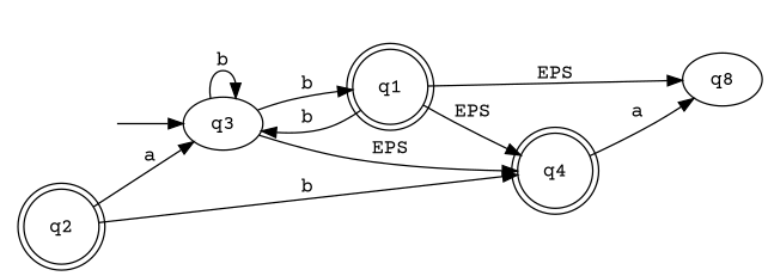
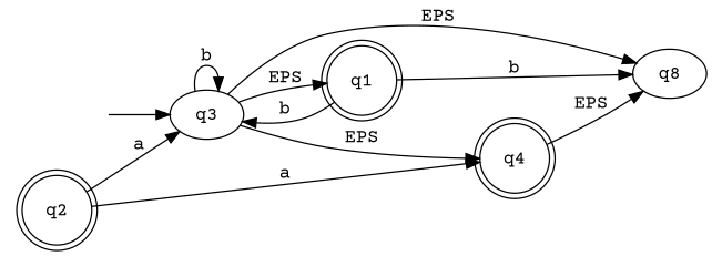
  digraph {
    fontname="Courier Prime"
    rankdir=LR
    node [fontname="Courier Prime"]
    edge [fontname="Courier Prime"]
    start [style=invis]
    q3
    q1 [shape=doublecircle]
    q4 [shape=doublecircle]
    n5 [label=q8]
    q2 [shape=doublecircle]
    start -> q3
    q3 -> q3 [label=b]
-   q3 -> q1 [label=b]
+   q3 -> q1 [label=EPS]
    q3 -> q4 [label=EPS]
+   q3 -> n5 [label=EPS]
    q1 -> q3 [label=b]
-   q1 -> q4 [label=EPS]
-   q1 -> n5 [label=EPS]
-   q4 -> n5 [label=a]
+   q1 -> n5 [label=b]
+   q4 -> n5 [label=EPS]
    q2 -> q3 [label=a]
-   q2 -> q4 [label=b]
+   q2 -> q4 [label=a]
  }
